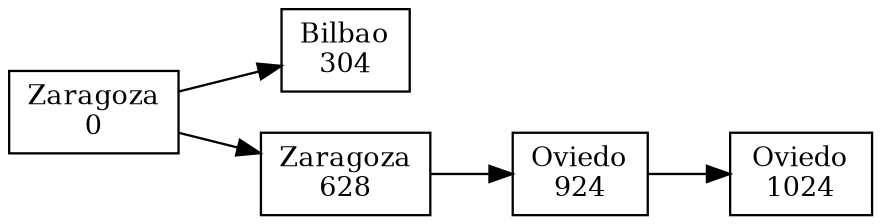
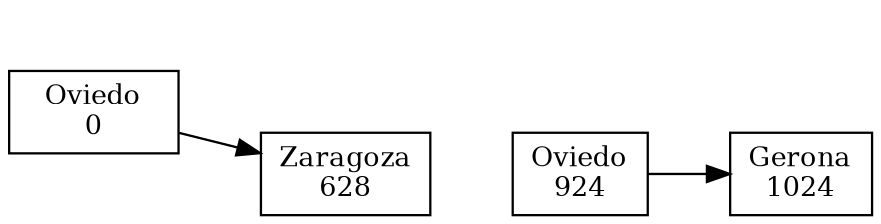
  digraph {
    rankdir=LR
    node [fontsize=12 shape=box]
-   n1 [label="Zaragoza\n0"]
-   n2 [label="Bilbao\n304"]
+   n1 [label="Oviedo\n0"]
    n3 [label="Zaragoza\n628"]
    n4 [label="Oviedo\n924"]
-   n5 [label="Oviedo\n1024"]
-   n1 -> n2
+   n5 [label="Gerona\n1024"]
    n1 -> n3
-   n3 -> n4
    n4 -> n5
  }
